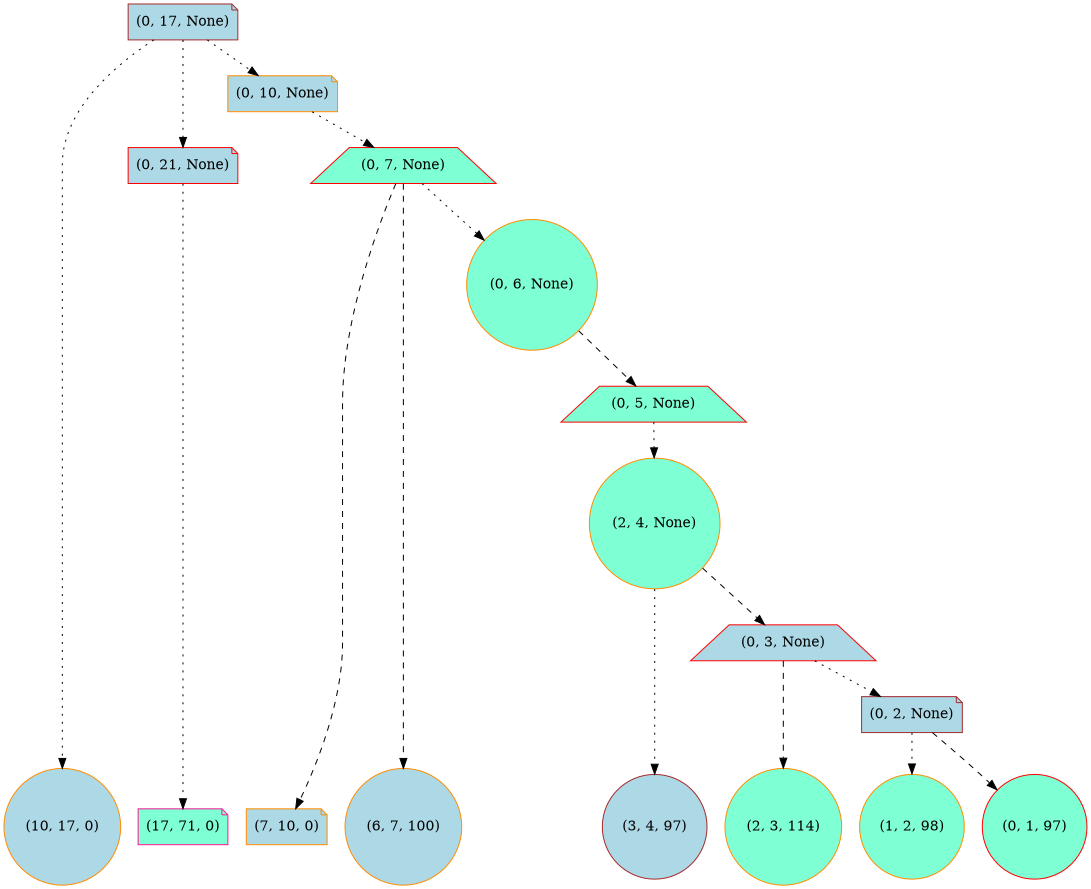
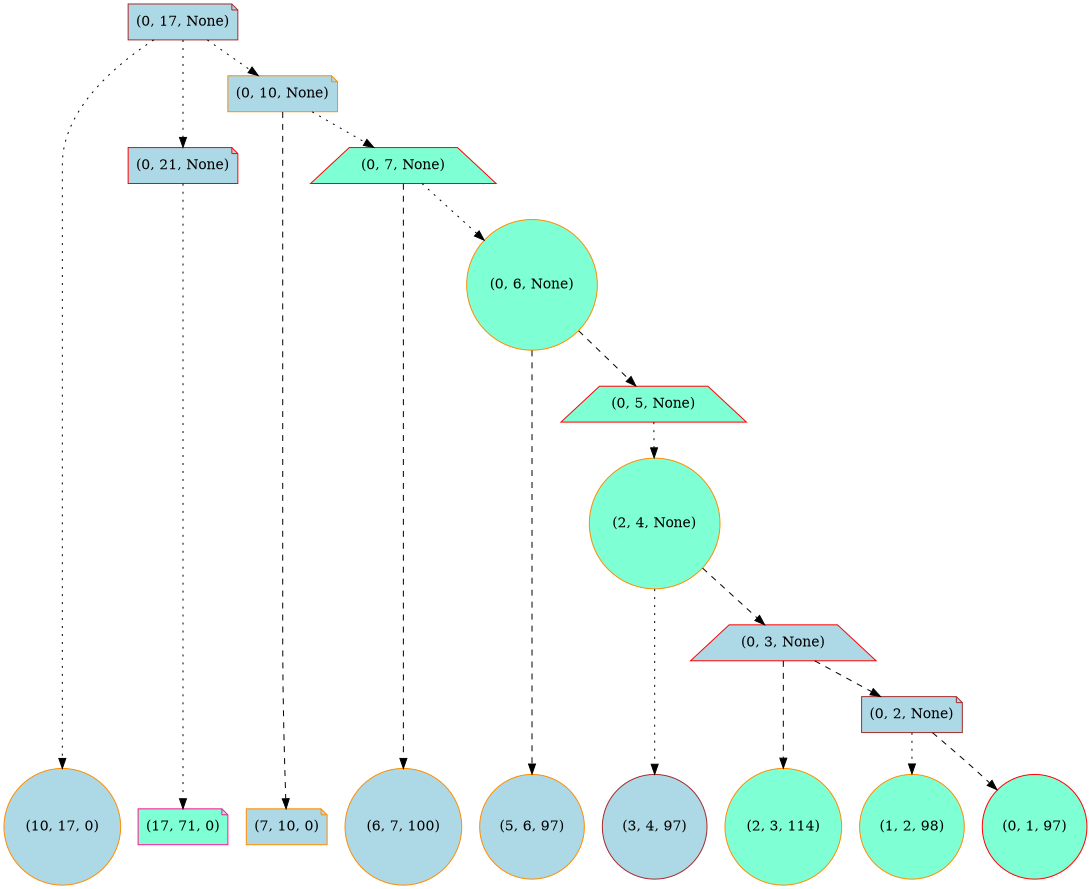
  digraph {
    node [color=darkorange fillcolor=lightblue shape=circle style=filled]
    edge [style=dotted]
    n1 [color=deeppink fillcolor=aquamarine label="(17, 71, 0)" shape=note]
    "(10, 17, 0)"
    "(7, 10, 0)" [shape=note]
    "(6, 7, 100)"
+   "(5, 6, 97)"
    "(3, 4, 97)" [color=brown]
    "(2, 3, 114)" [fillcolor=aquamarine]
    "(1, 2, 98)" [fillcolor=aquamarine]
    "(0, 1, 97)" [color=red fillcolor=aquamarine]
    "(0, 3, None)" [color=red shape=trapezium]
    "(0, 2, None)" [color=brown shape=note]
    n12 [fillcolor=aquamarine label="(2, 4, None)"]
    "(0, 7, None)" [color=red fillcolor=aquamarine shape=trapezium]
    "(0, 6, None)" [fillcolor=aquamarine]
    "(0, 5, None)" [color=red fillcolor=aquamarine shape=trapezium]
    "(0, 21, None)" [color=red shape=note]
    "(0, 17, None)" [color=brown shape=note]
    "(0, 10, None)" [shape=note]
    subgraph sub_1 {
      rank=same
      n1
      "(10, 17, 0)"
      "(7, 10, 0)"
      "(6, 7, 100)"
+     "(5, 6, 97)"
      "(3, 4, 97)"
      "(2, 3, 114)"
      "(1, 2, 98)"
      "(0, 1, 97)"
    }
    "(0, 3, None)" -> "(2, 3, 114)" [style=dashed]
-   "(0, 3, None)" -> "(0, 2, None)"
+   "(0, 3, None)" -> "(0, 2, None)" [style=dashed]
    "(0, 2, None)" -> "(1, 2, 98)"
    "(0, 2, None)" -> "(0, 1, 97)" [style=dashed]
    n12 -> "(3, 4, 97)"
    n12 -> "(0, 3, None)" [style=dashed]
    "(0, 7, None)" -> "(6, 7, 100)" [style=dashed]
    "(0, 7, None)" -> "(0, 6, None)"
+   "(0, 6, None)" -> "(5, 6, 97)" [style=dashed]
    "(0, 6, None)" -> "(0, 5, None)" [style=dashed]
    "(0, 5, None)" -> n12
    "(0, 21, None)" -> n1
    "(0, 17, None)" -> "(10, 17, 0)"
    "(0, 17, None)" -> "(0, 21, None)"
    "(0, 17, None)" -> "(0, 10, None)"
-   "(0, 7, None)" -> "(7, 10, 0)" [style=dashed]
+   "(0, 10, None)" -> "(7, 10, 0)" [style=dashed]
    "(0, 10, None)" -> "(0, 7, None)"
  }
